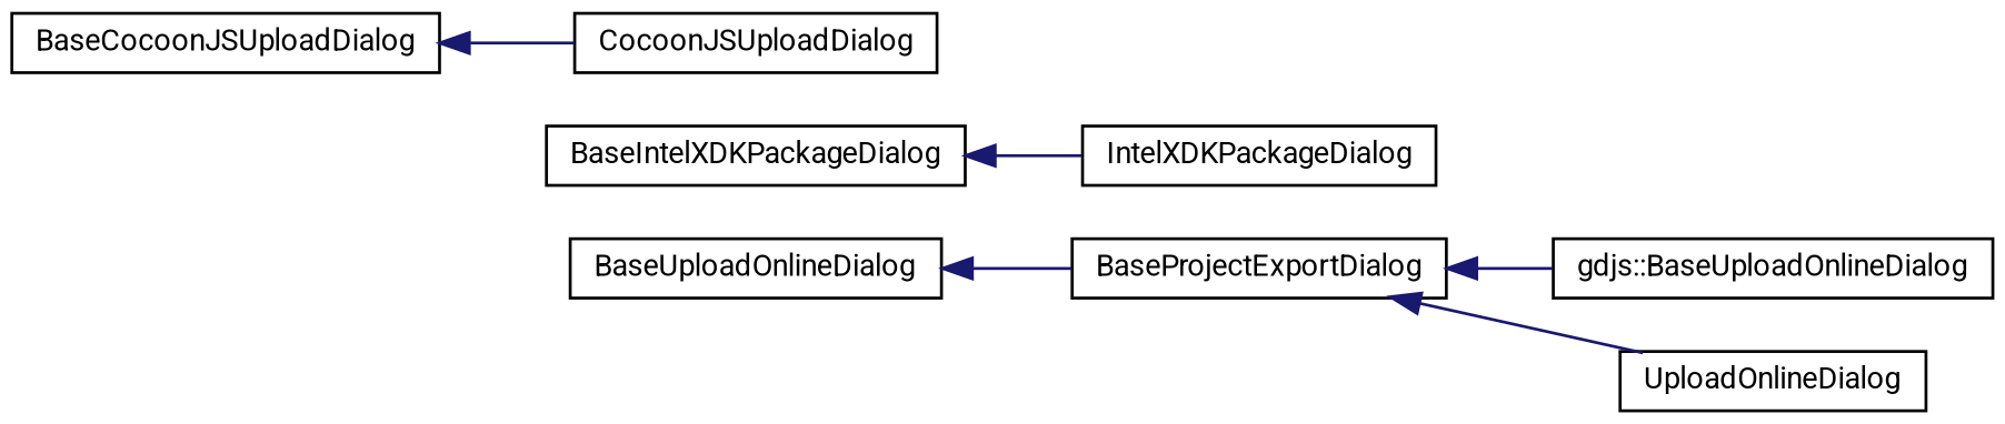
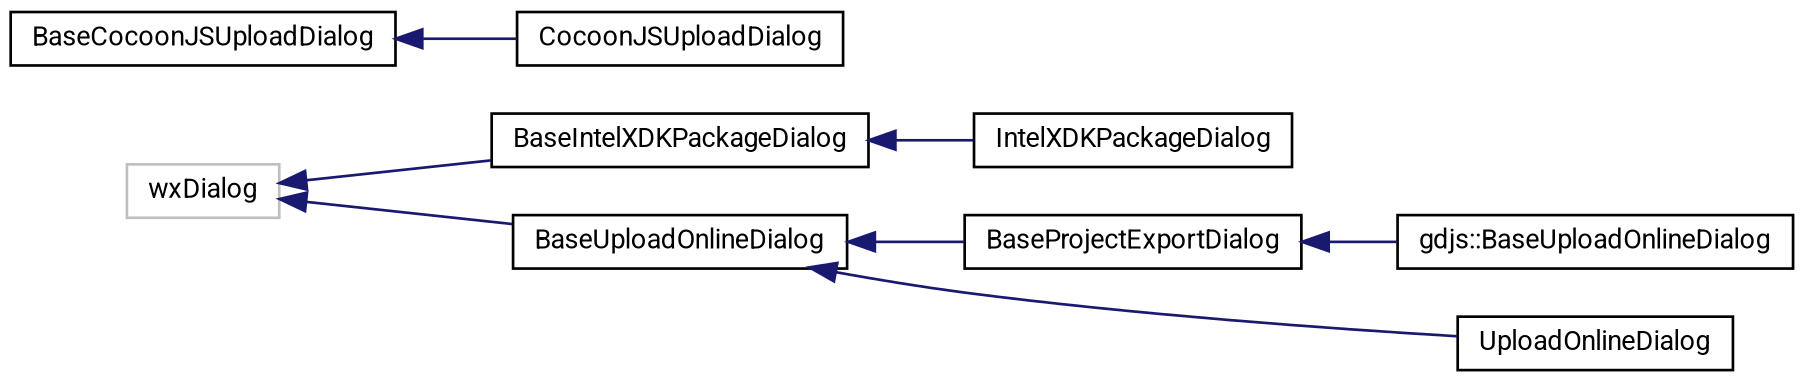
  digraph {
    fontname=Roboto
    rankdir=LR
    node [color=black fillcolor=white fontname=Roboto fontsize=10 shape=record style=filled]
    edge [color=midnightblue dir=back fontname=Roboto fontsize=10 labelfontname=Helvetica labelfontsize=10 style=solid]
+   n1 [color=grey75 height=0.2 label=wxDialog width=0.4]
    n2 [height=0.2 label=BaseIntelXDKPackageDialog width=0.4]
    n3 [height=0.2 label=BaseUploadOnlineDialog width=0.4]
    n4 [height=0.2 label=BaseCocoonJSUploadDialog width=0.4]
    n5 [height=0.2 label=CocoonJSUploadDialog width=0.4]
    n6 [height=0.2 label=IntelXDKPackageDialog width=0.4]
    n7 [height=0.2 label=BaseProjectExportDialog width=0.4]
    n8 [height=0.2 label="gdjs::BaseUploadOnlineDialog" width=0.4]
    n9 [height=0.2 label=UploadOnlineDialog width=0.4]
+   n1 -> n2
+   n1 -> n3
    n2 -> n6
    n3 -> n7
-   n7 -> n9
+   n3 -> n9
    n4 -> n5
    n7 -> n8
  }
